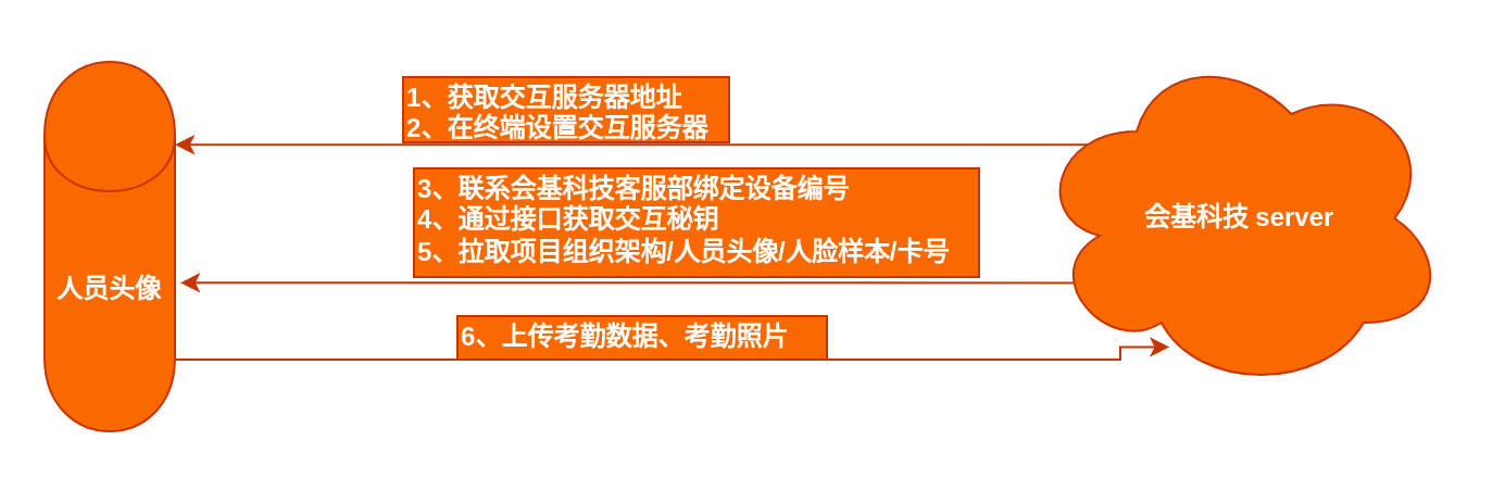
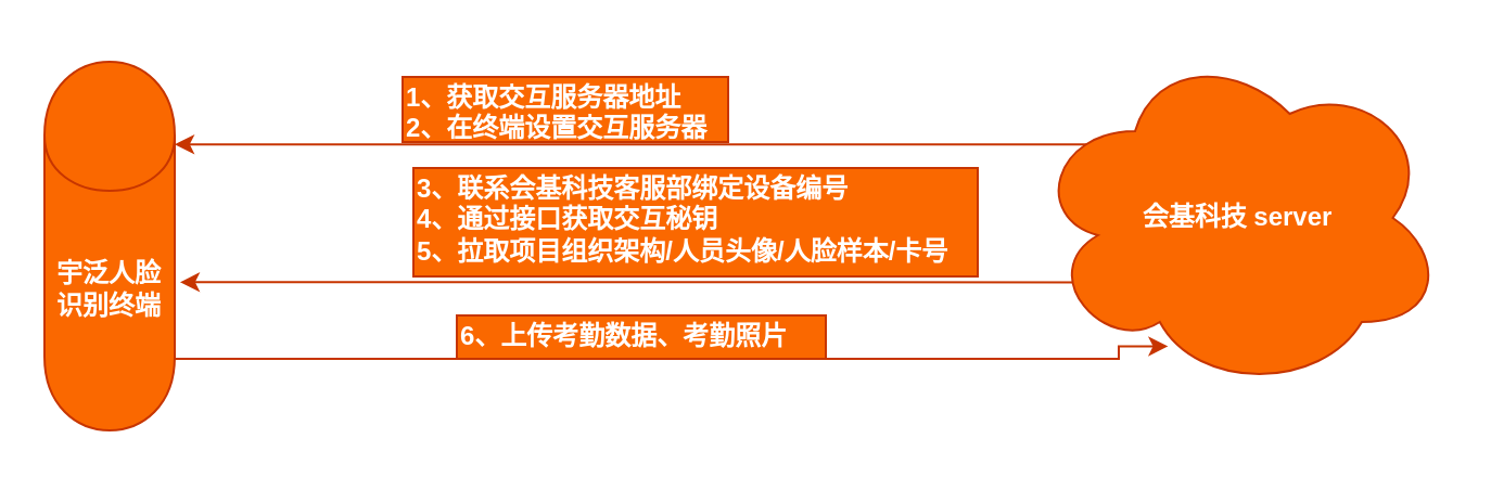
  <mxCell id="0" />
  <mxCell id="1" parent="0" />
  <mxCell id="2" style="edgeStyle=orthogonalEdgeStyle;rounded=0;orthogonalLoop=1;jettySize=auto;html=1;exitX=0.25;exitY=0.25;exitDx=0;exitDy=0;exitPerimeter=0;entryX=1;entryY=0.224;entryDx=0;entryDy=0;entryPerimeter=0;fillColor=#fa6800;strokeColor=#C73500;fontStyle=1" edge="1" parent="1" source="4" target="6"><mxGeometry relative="1" as="geometry"><Array as="points"><mxPoint x="538" y="66" /></Array></mxGeometry></mxCell>
  <mxCell id="3" style="edgeStyle=orthogonalEdgeStyle;rounded=0;orthogonalLoop=1;jettySize=auto;html=1;exitX=0.16;exitY=0.55;exitDx=0;exitDy=0;exitPerimeter=0;entryX=1.041;entryY=0.598;entryDx=0;entryDy=0;fillColor=#fa6800;strokeColor=#C73500;fontStyle=1;entryPerimeter=0;" edge="1" parent="1" source="4" target="6"><mxGeometry relative="1" as="geometry"><Array as="points"><mxPoint x="520" y="130" /></Array></mxGeometry></mxCell>
  <mxCell id="4" value="会基科技 server" style="ellipse;shape=cloud;whiteSpace=wrap;html=1;fillColor=#fa6800;strokeColor=#C73500;fontColor=#ffffff;fontStyle=1" vertex="1" parent="1"><mxGeometry x="475" y="20" width="190" height="160" as="geometry" /></mxCell>
  <mxCell id="5" style="edgeStyle=orthogonalEdgeStyle;rounded=0;orthogonalLoop=1;jettySize=auto;html=1;exitX=1;exitY=0.7;exitDx=0;exitDy=0;entryX=0.33;entryY=0.87;entryDx=0;entryDy=0;entryPerimeter=0;fillColor=#fa6800;strokeColor=#C73500;fontStyle=1" edge="1" parent="1" source="6" target="4"><mxGeometry relative="1" as="geometry"><Array as="points"><mxPoint x="80" y="165" /><mxPoint x="515" y="165" /></Array></mxGeometry></mxCell>
- <mxCell id="6" value="人员头像" style="shape=cylinder;whiteSpace=wrap;html=1;boundedLbl=1;backgroundOutline=1;fillColor=#fa6800;strokeColor=#C73500;fontColor=#ffffff;fontStyle=1" vertex="1" parent="1"><mxGeometry x="20" y="28" width="60" height="170" as="geometry" /></mxCell>
+ <mxCell id="6" value="宇泛人脸识别终端" style="shape=cylinder;whiteSpace=wrap;html=1;boundedLbl=1;backgroundOutline=1;fillColor=#fa6800;strokeColor=#C73500;fontColor=#ffffff;fontStyle=1" vertex="1" parent="1"><mxGeometry x="20" y="28" width="60" height="170" as="geometry" /></mxCell>
  <mxCell id="7" value="1、获取交互服务器地址&lt;br&gt;2、在终端设置交互服务器" style="text;html=1;resizable=0;points=[];autosize=1;align=left;verticalAlign=top;spacingTop=-4;fillColor=#fa6800;strokeColor=#C73500;fontColor=#ffffff;fontStyle=1" vertex="1" parent="1"><mxGeometry x="185" y="35" width="150" height="30" as="geometry" /></mxCell>
  <mxCell id="8" value="3、联系会基科技客服部绑定设备编号&lt;br&gt;4、通过接口获取交互秘钥&lt;br&gt;5、拉取项目组织架构/人员头像/人脸样本/卡号&lt;br&gt;" style="text;html=1;resizable=0;points=[];autosize=1;align=left;verticalAlign=top;spacingTop=-4;fillColor=#fa6800;strokeColor=#C73500;fontColor=#ffffff;fontStyle=1" vertex="1" parent="1"><mxGeometry x="190" y="77" width="260" height="50" as="geometry" /></mxCell>
  <mxCell id="9" value="6、上传考勤数据、考勤照片" style="text;html=1;resizable=0;points=[];autosize=1;align=left;verticalAlign=top;spacingTop=-4;fillColor=#fa6800;strokeColor=#C73500;fontColor=#ffffff;fontStyle=1" vertex="1" parent="1"><mxGeometry x="210" y="145" width="170" height="20" as="geometry" /></mxCell>
